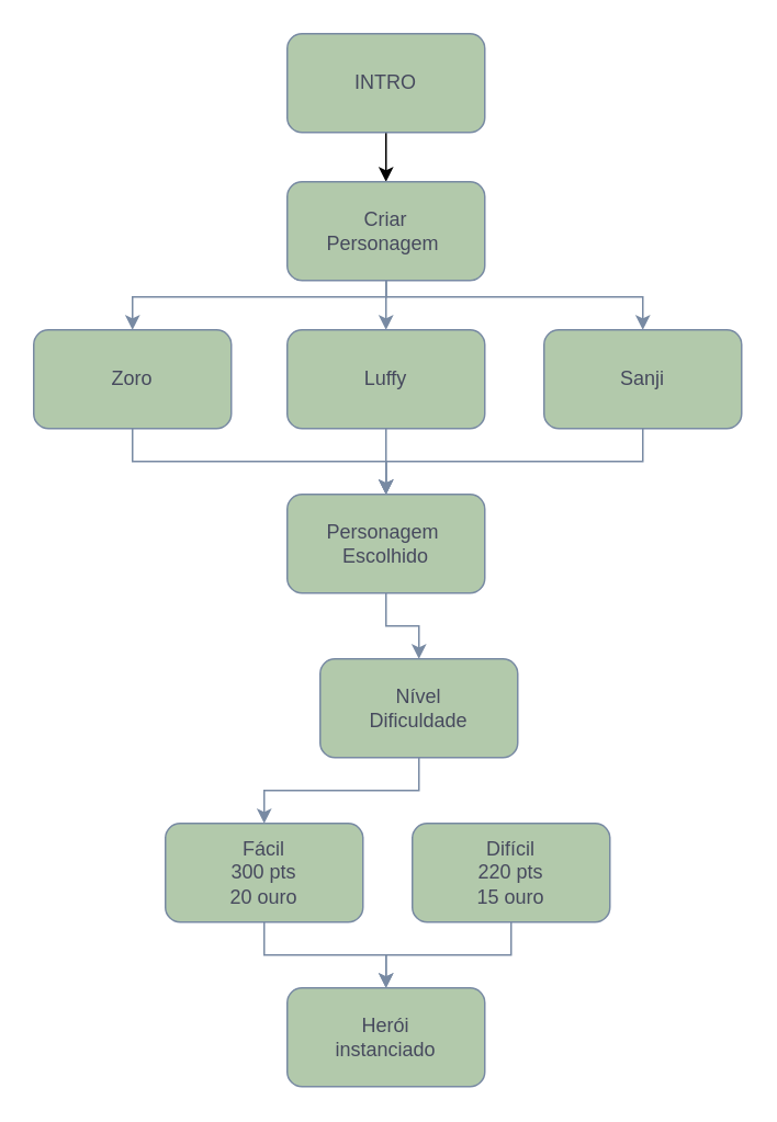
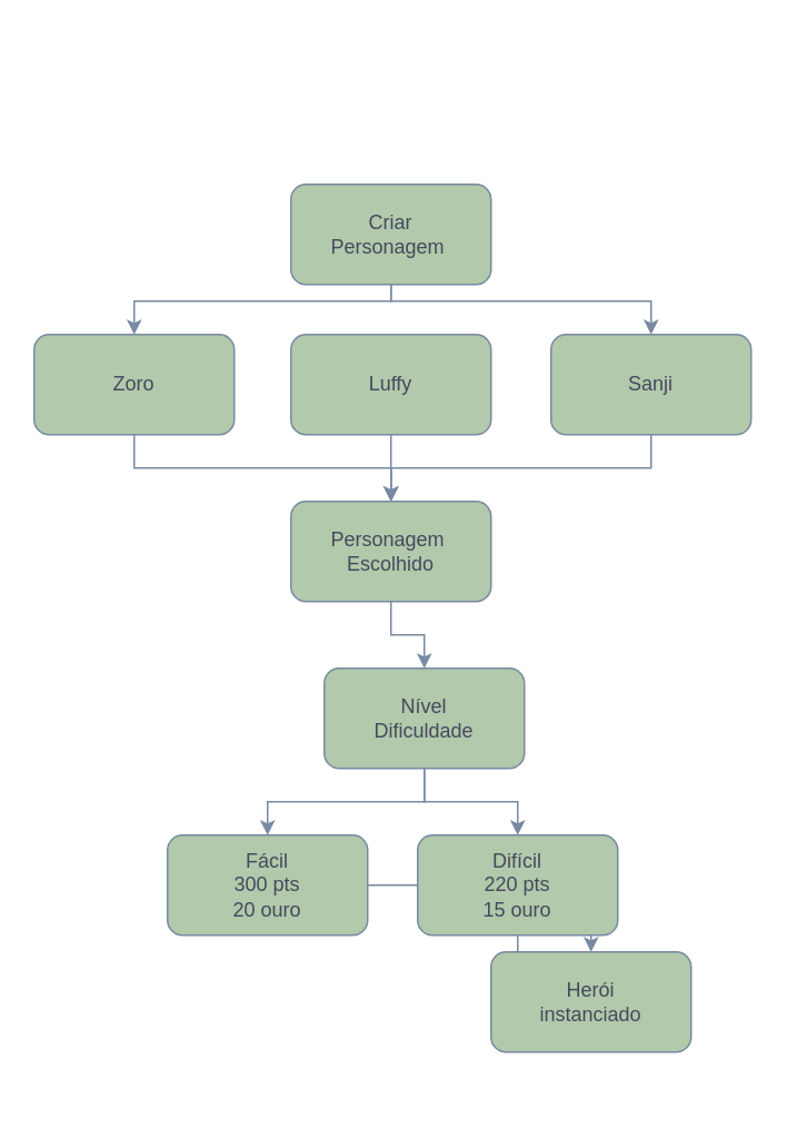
  <mxCell id="0" />
  <mxCell id="1" parent="0" />
- <mxCell id="2" style="edgeStyle=orthogonalEdgeStyle;rounded=0;orthogonalLoop=1;jettySize=auto;html=1;exitX=0.5;exitY=1;exitDx=0;exitDy=0;fontColor=#46495D;" edge="1" parent="1" source="3" target="7"><mxGeometry relative="1" as="geometry" /></mxCell>
- <mxCell id="3" value="INTRO" style="rounded=1;whiteSpace=wrap;html=1;labelBackgroundColor=none;fillColor=#B2C9AB;strokeColor=#788AA3;fontColor=#46495D;" vertex="1" parent="1"><mxGeometry x="174" y="20" width="120" height="60" as="geometry" /></mxCell>
- <mxCell id="4" value="" style="edgeStyle=orthogonalEdgeStyle;rounded=0;orthogonalLoop=1;jettySize=auto;html=1;strokeColor=#788AA3;fontColor=#46495D;fillColor=#B2C9AB;" edge="1" parent="1" source="7" target="9"><mxGeometry relative="1" as="geometry" /></mxCell>
  <mxCell id="5" style="edgeStyle=orthogonalEdgeStyle;rounded=0;orthogonalLoop=1;jettySize=auto;html=1;strokeColor=#788AA3;fontColor=#46495D;fillColor=#B2C9AB;" edge="1" parent="1" source="7" target="11"><mxGeometry relative="1" as="geometry"><Array as="points"><mxPoint x="234" y="180" /><mxPoint x="80" y="180" /></Array></mxGeometry></mxCell>
  <mxCell id="6" style="edgeStyle=orthogonalEdgeStyle;rounded=0;orthogonalLoop=1;jettySize=auto;html=1;strokeColor=#788AA3;fontColor=#46495D;fillColor=#B2C9AB;" edge="1" parent="1" source="7" target="13"><mxGeometry relative="1" as="geometry"><Array as="points"><mxPoint x="234" y="180" /><mxPoint x="390" y="180" /></Array></mxGeometry></mxCell>
  <mxCell id="7" value="Criar&lt;br&gt;&lt;div&gt;Personagem&amp;nbsp;&lt;/div&gt;" style="rounded=1;whiteSpace=wrap;html=1;strokeColor=#788AA3;fontColor=#46495D;fillColor=#B2C9AB;" vertex="1" parent="1"><mxGeometry x="174" y="110" width="120" height="60" as="geometry" /></mxCell>
  <mxCell id="8" value="" style="edgeStyle=orthogonalEdgeStyle;rounded=0;orthogonalLoop=1;jettySize=auto;html=1;strokeColor=#788AA3;fontColor=#46495D;fillColor=#B2C9AB;" edge="1" parent="1" source="9" target="18"><mxGeometry relative="1" as="geometry" /></mxCell>
  <mxCell id="9" value="Luffy" style="rounded=1;whiteSpace=wrap;html=1;strokeColor=#788AA3;fontColor=#46495D;fillColor=#B2C9AB;" vertex="1" parent="1"><mxGeometry x="174" y="200" width="120" height="60" as="geometry" /></mxCell>
  <mxCell id="10" style="edgeStyle=orthogonalEdgeStyle;rounded=0;orthogonalLoop=1;jettySize=auto;html=1;strokeColor=#788AA3;fontColor=#46495D;fillColor=#B2C9AB;" edge="1" parent="1" source="11" target="18"><mxGeometry relative="1" as="geometry"><Array as="points"><mxPoint x="80" y="280" /><mxPoint x="234" y="280" /></Array></mxGeometry></mxCell>
  <mxCell id="11" value="Zoro" style="rounded=1;whiteSpace=wrap;html=1;strokeColor=#788AA3;fontColor=#46495D;fillColor=#B2C9AB;" vertex="1" parent="1"><mxGeometry x="20" y="200" width="120" height="60" as="geometry" /></mxCell>
  <mxCell id="12" style="edgeStyle=orthogonalEdgeStyle;rounded=0;orthogonalLoop=1;jettySize=auto;html=1;strokeColor=#788AA3;fontColor=#46495D;fillColor=#B2C9AB;" edge="1" parent="1" source="13" target="18"><mxGeometry relative="1" as="geometry"><Array as="points"><mxPoint x="390" y="280" /><mxPoint x="234" y="280" /></Array></mxGeometry></mxCell>
  <mxCell id="13" value="Sanji" style="rounded=1;whiteSpace=wrap;html=1;strokeColor=#788AA3;fontColor=#46495D;fillColor=#B2C9AB;" vertex="1" parent="1"><mxGeometry x="330" y="200" width="120" height="60" as="geometry" /></mxCell>
  <mxCell id="14" style="edgeStyle=orthogonalEdgeStyle;rounded=0;orthogonalLoop=1;jettySize=auto;html=1;strokeColor=#788AA3;fontColor=#46495D;fillColor=#B2C9AB;" edge="1" parent="1" source="16" target="20"><mxGeometry relative="1" as="geometry" /></mxCell>
+ <mxCell id="15" style="edgeStyle=orthogonalEdgeStyle;rounded=0;orthogonalLoop=1;jettySize=auto;html=1;strokeColor=#788AA3;fontColor=#46495D;fillColor=#B2C9AB;" edge="1" parent="1" source="16" target="22"><mxGeometry relative="1" as="geometry" /></mxCell>
  <mxCell id="16" value="Nível&lt;br&gt;&lt;div&gt;Dificuldade&lt;/div&gt;" style="rounded=1;whiteSpace=wrap;html=1;strokeColor=#788AA3;fontColor=#46495D;fillColor=#B2C9AB;" vertex="1" parent="1"><mxGeometry x="194" y="400" width="120" height="60" as="geometry" /></mxCell>
  <mxCell id="17" value="" style="edgeStyle=orthogonalEdgeStyle;rounded=0;orthogonalLoop=1;jettySize=auto;html=1;strokeColor=#788AA3;fontColor=#46495D;fillColor=#B2C9AB;" edge="1" parent="1" source="18" target="16"><mxGeometry relative="1" as="geometry" /></mxCell>
  <mxCell id="18" value="Personagem&amp;nbsp;&lt;div&gt;Escolhido&lt;/div&gt;" style="rounded=1;whiteSpace=wrap;html=1;strokeColor=#788AA3;fontColor=#46495D;fillColor=#B2C9AB;" vertex="1" parent="1"><mxGeometry x="174" y="300" width="120" height="60" as="geometry" /></mxCell>
  <mxCell id="19" value="" style="edgeStyle=orthogonalEdgeStyle;rounded=0;orthogonalLoop=1;jettySize=auto;html=1;strokeColor=#788AA3;fontColor=#46495D;fillColor=#B2C9AB;" edge="1" parent="1" source="20" target="23"><mxGeometry relative="1" as="geometry" /></mxCell>
  <mxCell id="20" value="Fácil&lt;div&gt;300 pts&lt;/div&gt;&lt;div&gt;20 ouro&lt;/div&gt;" style="rounded=1;whiteSpace=wrap;html=1;strokeColor=#788AA3;fontColor=#46495D;fillColor=#B2C9AB;" vertex="1" parent="1"><mxGeometry x="100" y="500" width="120" height="60" as="geometry" /></mxCell>
  <mxCell id="21" value="" style="edgeStyle=orthogonalEdgeStyle;rounded=0;orthogonalLoop=1;jettySize=auto;html=1;strokeColor=#788AA3;fontColor=#46495D;fillColor=#B2C9AB;" edge="1" parent="1" source="22" target="23"><mxGeometry relative="1" as="geometry" /></mxCell>
  <mxCell id="22" value="Difícil&lt;div&gt;220 pts&lt;/div&gt;&lt;div&gt;15 ouro&lt;/div&gt;" style="rounded=1;whiteSpace=wrap;html=1;strokeColor=#788AA3;fontColor=#46495D;fillColor=#B2C9AB;" vertex="1" parent="1"><mxGeometry x="250" y="500" width="120" height="60" as="geometry" /></mxCell>
- <mxCell id="23" value="Herói&lt;div&gt;instanciado&lt;/div&gt;" style="rounded=1;whiteSpace=wrap;html=1;strokeColor=#788AA3;fontColor=#46495D;fillColor=#B2C9AB;" vertex="1" parent="1"><mxGeometry x="174" y="600" width="120" height="60" as="geometry" /></mxCell>
+ <mxCell id="23" value="Herói&lt;div&gt;instanciado&lt;/div&gt;" style="rounded=1;whiteSpace=wrap;html=1;strokeColor=#788AA3;fontColor=#46495D;fillColor=#B2C9AB;" vertex="1" parent="1"><mxGeometry x="294" y="570" width="120" height="60" as="geometry" /></mxCell>
